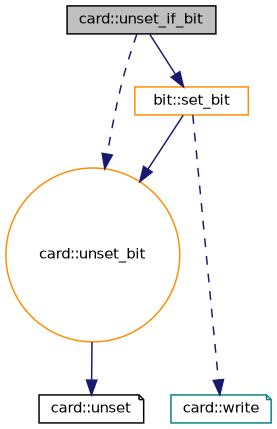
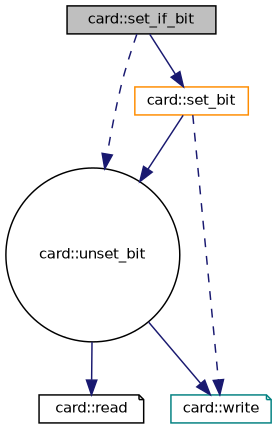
  digraph {
    rankdir=TB
    node [color=black fillcolor=white fontname=Helvetica fontsize=10 shape=box style=filled]
    edge [color=midnightblue fontname=Helvetica fontsize=10 labelfontname=Helvetica labelfontsize=10 style=solid]
-   n1 [fillcolor=grey75 fontcolor=black height=0.2 label="card::unset_if_bit" width=0.4]
-   n2 [color=darkorange height=0.2 label="bit::set_bit" width=0.4]
-   n3 [color=darkorange height=0.2 label="card::unset_bit" shape=circle width=0.4]
+   n1 [fillcolor=grey75 fontcolor=black height=0.2 label="card::set_if_bit" width=0.4]
+   n2 [color=darkorange height=0.2 label="card::set_bit" width=0.4]
+   n3 [height=0.2 label="card::unset_bit" shape=circle width=0.4]
    n4 [color=teal height=0.2 label="card::write" shape=note width=0.4]
-   n5 [height=0.2 label="card::unset" shape=note width=0.4]
+   n5 [height=0.2 label="card::read" shape=note width=0.4]
    n1 -> n2
    n1 -> n3 [style=dashed]
    n2 -> n3
    n2 -> n4 [style=dashed]
+   n3 -> n4
    n3 -> n5
  }
